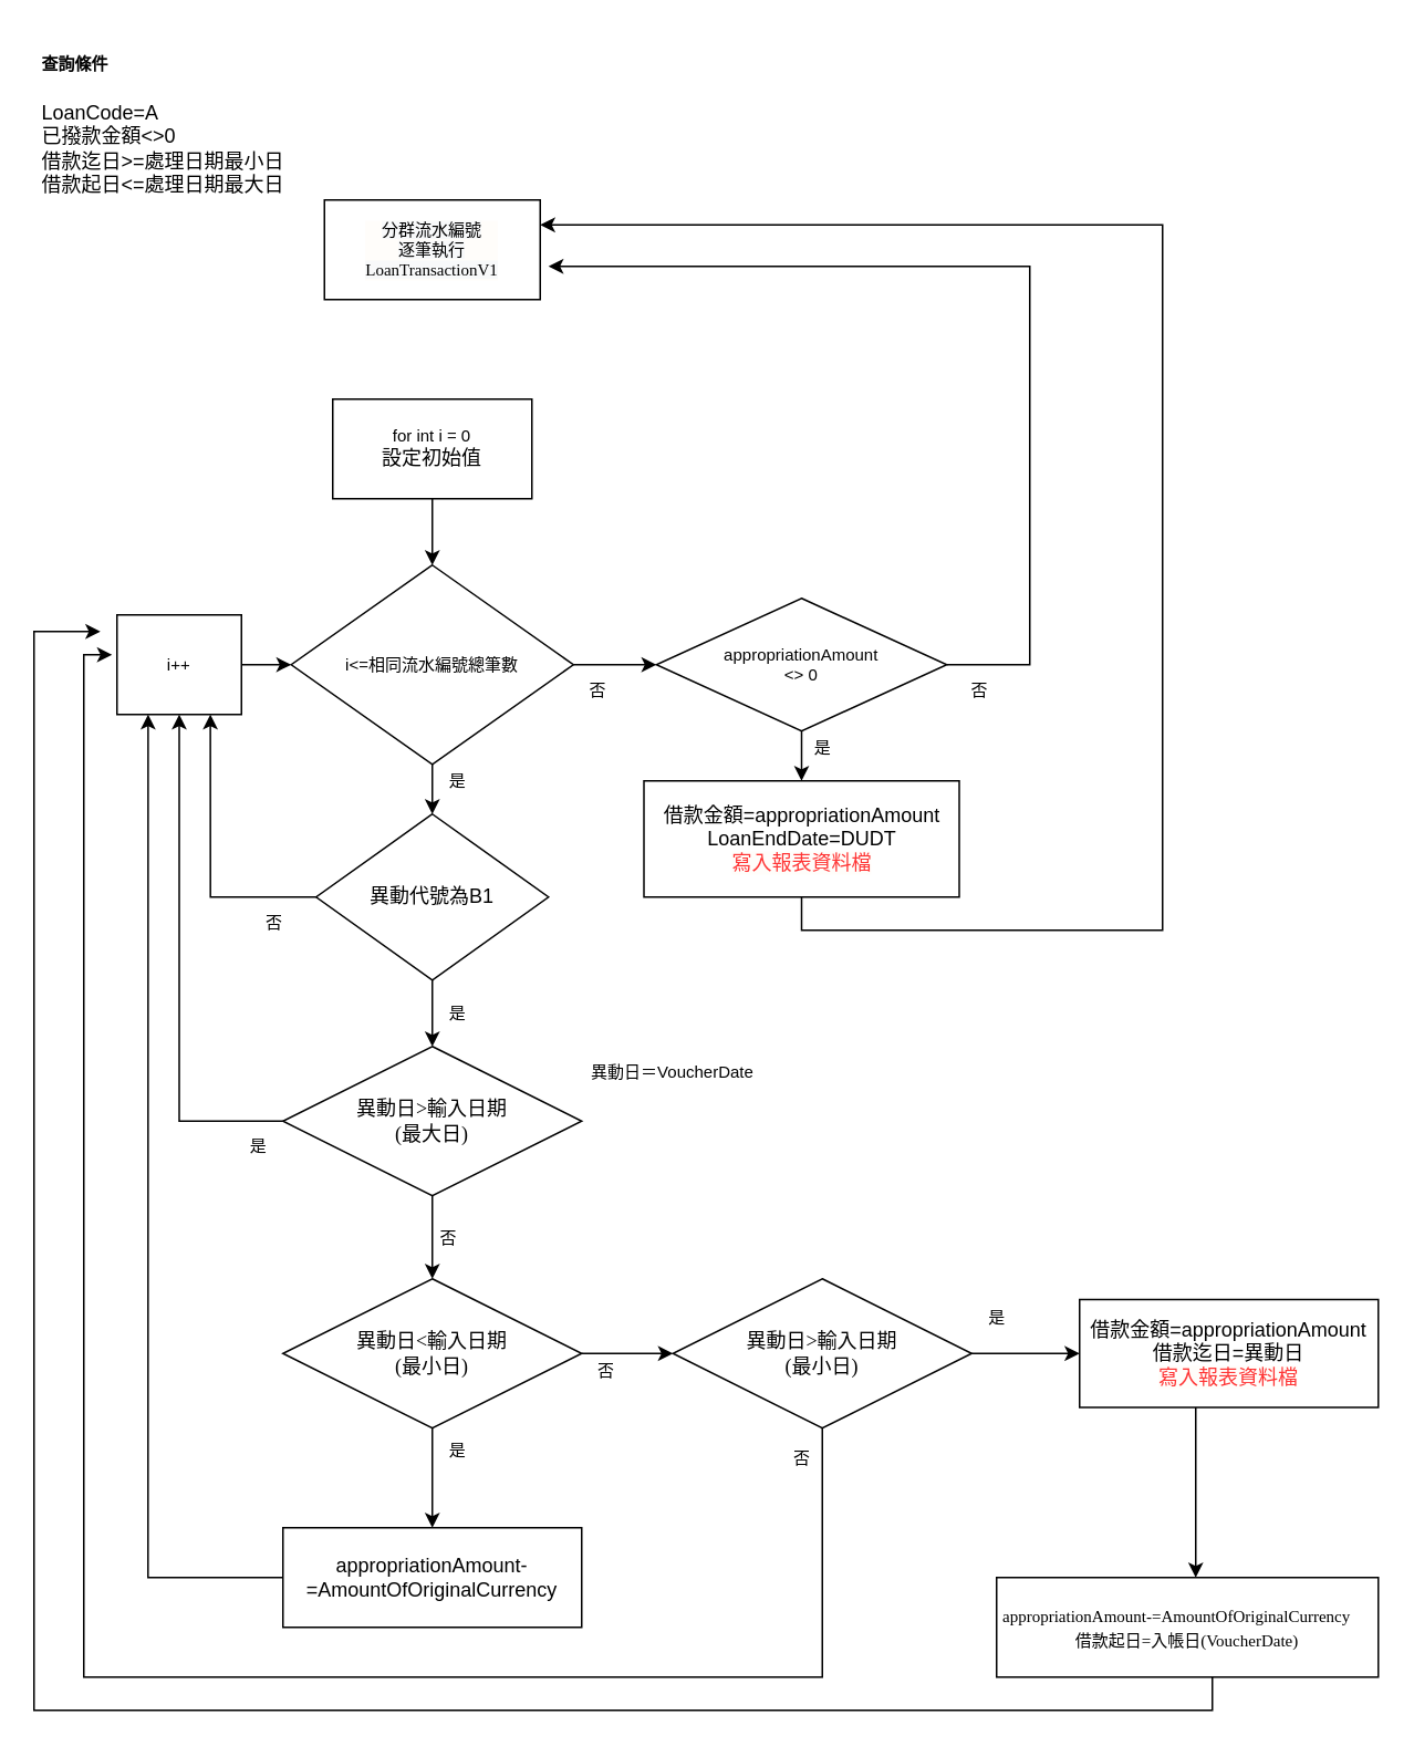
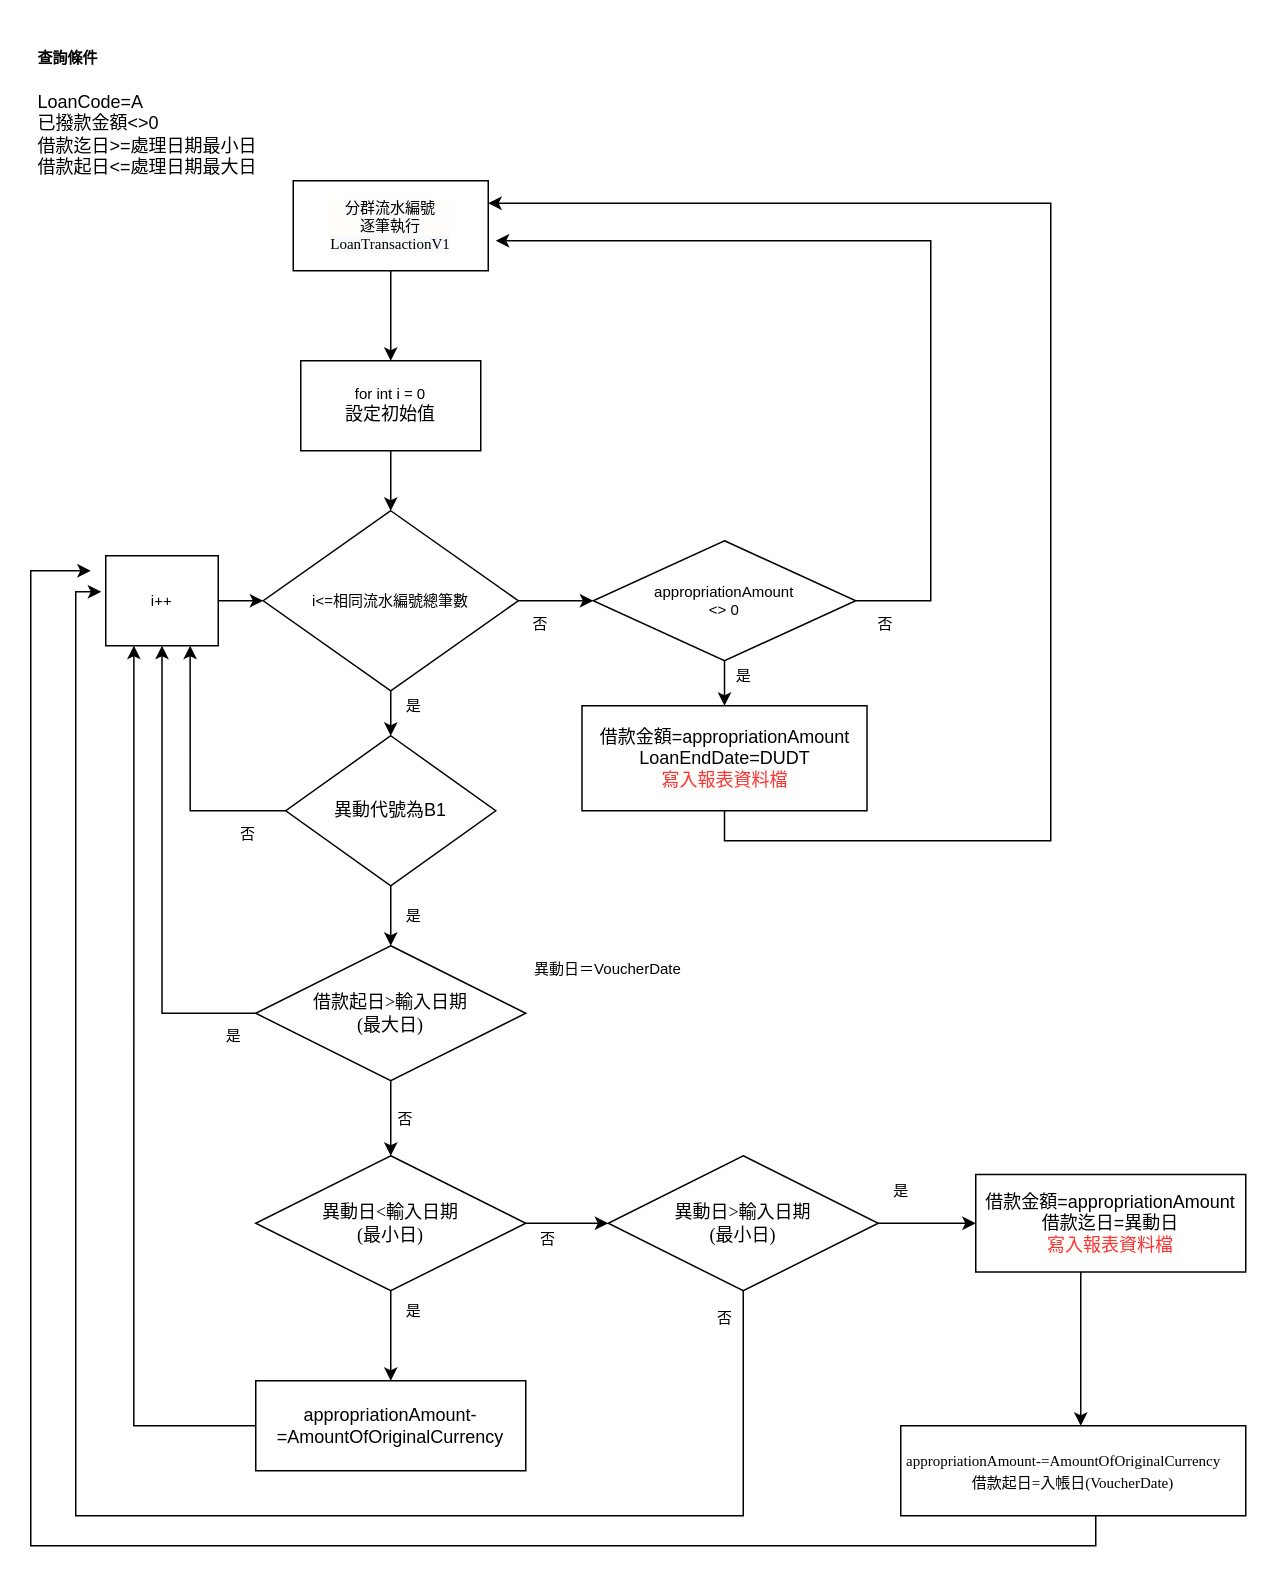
  <mxCell id="0" />
  <mxCell id="1" parent="0" />
  <mxCell id="2" value="" style="edgeStyle=orthogonalEdgeStyle;rounded=0;orthogonalLoop=1;jettySize=auto;html=1;labelBackgroundColor=default;fontSize=10;fontColor=default;strokeColor=default;" edge="1" parent="1" source="4" target="7"><mxGeometry relative="1" as="geometry" /></mxCell>
  <mxCell id="3" style="edgeStyle=orthogonalEdgeStyle;rounded=0;orthogonalLoop=1;jettySize=auto;html=1;entryX=0.75;entryY=1;entryDx=0;entryDy=0;labelBackgroundColor=default;fontSize=10;fontColor=default;strokeColor=default;" edge="1" parent="1" source="4" target="28"><mxGeometry relative="1" as="geometry" /></mxCell>
  <mxCell id="4" value="異動代號為B1" style="rhombus;whiteSpace=wrap;html=1;fontColor=default;strokeColor=default;fillColor=default;" vertex="1" parent="1"><mxGeometry x="190" y="490" width="140" height="100" as="geometry" /></mxCell>
  <mxCell id="5" value="" style="edgeStyle=orthogonalEdgeStyle;rounded=0;orthogonalLoop=1;jettySize=auto;html=1;labelBackgroundColor=default;fontColor=default;strokeColor=default;" edge="1" parent="1" source="7" target="10"><mxGeometry relative="1" as="geometry" /></mxCell>
  <mxCell id="6" style="edgeStyle=orthogonalEdgeStyle;rounded=0;orthogonalLoop=1;jettySize=auto;html=1;entryX=0.5;entryY=1;entryDx=0;entryDy=0;labelBackgroundColor=default;fontSize=10;fontColor=default;strokeColor=default;" edge="1" parent="1" source="7" target="28"><mxGeometry relative="1" as="geometry" /></mxCell>
- <mxCell id="7" value="&lt;span style=&quot;font-family: &amp;#34;fira code&amp;#34;&quot;&gt;異動日&amp;gt;&lt;/span&gt;&lt;span style=&quot;font-family: &amp;#34;microsoft jhenghei&amp;#34;&quot;&gt;輸入日期&lt;/span&gt;&lt;span style=&quot;font-family: &amp;#34;fira code&amp;#34;&quot;&gt; &lt;br&gt;(&lt;/span&gt;&lt;span style=&quot;font-family: &amp;#34;microsoft jhenghei&amp;#34;&quot;&gt;最大日&lt;/span&gt;&lt;span style=&quot;font-family: &amp;#34;fira code&amp;#34;&quot;&gt;)&lt;/span&gt;" style="rhombus;whiteSpace=wrap;html=1;fontColor=default;strokeColor=default;fillColor=default;" vertex="1" parent="1"><mxGeometry x="170" y="630" width="180" height="90" as="geometry" /></mxCell>
+ <mxCell id="7" value="&lt;span style=&quot;font-family: &amp;#34;fira code&amp;#34;&quot;&gt;借款起日&amp;gt;&lt;/span&gt;&lt;span style=&quot;font-family: &amp;#34;microsoft jhenghei&amp;#34;&quot;&gt;輸入日期&lt;/span&gt;&lt;span style=&quot;font-family: &amp;#34;fira code&amp;#34;&quot;&gt; &lt;br&gt;(&lt;/span&gt;&lt;span style=&quot;font-family: &amp;#34;microsoft jhenghei&amp;#34;&quot;&gt;最大日&lt;/span&gt;&lt;span style=&quot;font-family: &amp;#34;fira code&amp;#34;&quot;&gt;)&lt;/span&gt;" style="rhombus;whiteSpace=wrap;html=1;fontColor=default;strokeColor=default;fillColor=default;" vertex="1" parent="1"><mxGeometry x="170" y="630" width="180" height="90" as="geometry" /></mxCell>
  <mxCell id="8" value="" style="edgeStyle=orthogonalEdgeStyle;rounded=0;orthogonalLoop=1;jettySize=auto;html=1;labelBackgroundColor=default;fontColor=default;strokeColor=default;" edge="1" parent="1" source="10" target="15"><mxGeometry relative="1" as="geometry" /></mxCell>
  <mxCell id="9" value="" style="edgeStyle=orthogonalEdgeStyle;rounded=0;orthogonalLoop=1;jettySize=auto;html=1;labelBackgroundColor=default;fontSize=10;fontColor=default;strokeColor=default;" edge="1" parent="1" source="10" target="12"><mxGeometry relative="1" as="geometry" /></mxCell>
  <mxCell id="10" value="&lt;span style=&quot;font-family: &amp;#34;fira code&amp;#34;&quot;&gt;異動日&amp;lt;&lt;/span&gt;&lt;span style=&quot;font-family: &amp;#34;microsoft jhenghei&amp;#34;&quot;&gt;輸入日期&lt;/span&gt;&lt;span style=&quot;font-family: &amp;#34;fira code&amp;#34;&quot;&gt; &lt;br&gt;(&lt;/span&gt;&lt;span style=&quot;font-family: &amp;#34;microsoft jhenghei&amp;#34;&quot;&gt;最小日&lt;/span&gt;&lt;span style=&quot;font-family: &amp;#34;fira code&amp;#34;&quot;&gt;)&lt;/span&gt;" style="rhombus;whiteSpace=wrap;html=1;fontColor=default;strokeColor=default;fillColor=default;" vertex="1" parent="1"><mxGeometry x="170" y="770" width="180" height="90" as="geometry" /></mxCell>
  <mxCell id="11" style="edgeStyle=orthogonalEdgeStyle;rounded=0;orthogonalLoop=1;jettySize=auto;html=1;entryX=0.25;entryY=1;entryDx=0;entryDy=0;labelBackgroundColor=default;fontSize=10;fontColor=default;strokeColor=default;" edge="1" parent="1" source="12" target="28"><mxGeometry relative="1" as="geometry" /></mxCell>
  <mxCell id="12" value="appropriationAmount-=AmountOfOriginalCurrency" style="rounded=0;whiteSpace=wrap;html=1;fontColor=default;strokeColor=default;fillColor=default;" vertex="1" parent="1"><mxGeometry x="170" y="920" width="180" height="60" as="geometry" /></mxCell>
  <mxCell id="13" style="edgeStyle=orthogonalEdgeStyle;rounded=0;orthogonalLoop=1;jettySize=auto;html=1;labelBackgroundColor=default;fontSize=10;fontColor=default;strokeColor=default;entryX=-0.04;entryY=0.4;entryDx=0;entryDy=0;entryPerimeter=0;" edge="1" parent="1" source="15" target="28"><mxGeometry relative="1" as="geometry"><mxPoint x="40" y="530" as="targetPoint" /><Array as="points"><mxPoint x="495" y="1010" /><mxPoint x="50" y="1010" /><mxPoint x="50" y="394" /></Array></mxGeometry></mxCell>
  <mxCell id="14" style="edgeStyle=orthogonalEdgeStyle;rounded=0;orthogonalLoop=1;jettySize=auto;html=1;labelBackgroundColor=default;fontSize=10;fontColor=default;strokeColor=default;entryX=0;entryY=0.5;entryDx=0;entryDy=0;" edge="1" parent="1" source="15" target="17"><mxGeometry relative="1" as="geometry"><mxPoint x="710" y="815" as="targetPoint" /></mxGeometry></mxCell>
  <mxCell id="15" value="&lt;span style=&quot;font-family: &amp;quot;fira code&amp;quot;&quot;&gt;異動日&lt;/span&gt;&lt;span style=&quot;font-family: &amp;quot;fira code&amp;quot;&quot;&gt;&amp;gt;&lt;/span&gt;&lt;span style=&quot;font-family: &amp;quot;microsoft jhenghei&amp;quot;&quot;&gt;輸入日期&lt;/span&gt;&lt;span style=&quot;font-family: &amp;quot;fira code&amp;quot;&quot;&gt; &lt;br&gt;(&lt;/span&gt;&lt;span style=&quot;font-family: &amp;quot;microsoft jhenghei&amp;quot;&quot;&gt;最小日&lt;/span&gt;&lt;span style=&quot;font-family: &amp;quot;fira code&amp;quot;&quot;&gt;)&lt;/span&gt;" style="rhombus;whiteSpace=wrap;html=1;fontColor=default;strokeColor=default;fillColor=default;" vertex="1" parent="1"><mxGeometry x="405" y="770" width="180" height="90" as="geometry" /></mxCell>
  <mxCell id="16" value="" style="edgeStyle=orthogonalEdgeStyle;rounded=0;orthogonalLoop=1;jettySize=auto;html=1;labelBackgroundColor=default;fontColor=default;strokeColor=default;" edge="1" parent="1" source="17" target="19"><mxGeometry relative="1" as="geometry"><Array as="points"><mxPoint x="720" y="870" /><mxPoint x="720" y="870" /></Array></mxGeometry></mxCell>
  <mxCell id="17" value="借款金額=appropriationAmount&lt;br&gt;借款迄日=異動日&lt;br&gt;&lt;span style=&quot;background-color: rgb(255 , 253 , 250)&quot;&gt;&lt;font color=&quot;#ff3333&quot;&gt;寫入報表資料檔&lt;/font&gt;&lt;/span&gt;" style="rounded=0;whiteSpace=wrap;html=1;fontColor=default;strokeColor=default;fillColor=default;" vertex="1" parent="1"><mxGeometry x="650" y="782.5" width="180" height="65" as="geometry" /></mxCell>
  <mxCell id="18" style="edgeStyle=orthogonalEdgeStyle;rounded=0;orthogonalLoop=1;jettySize=auto;html=1;labelBackgroundColor=default;fontSize=10;fontColor=default;strokeColor=default;" edge="1" parent="1" source="19"><mxGeometry relative="1" as="geometry"><mxPoint x="60" y="380" as="targetPoint" /><Array as="points"><mxPoint x="730" y="1030" /><mxPoint x="20" y="1030" /><mxPoint x="20" y="380" /></Array></mxGeometry></mxCell>
  <mxCell id="19" value="&lt;p style=&quot;margin: 0in ; font-family: &amp;quot;fira code&amp;quot;&quot; lang=&quot;en-US&quot;&gt;&lt;font style=&quot;font-size: 10px&quot;&gt;appropriationAmount-=AmountOfOriginalCurrency&amp;nbsp; &amp;nbsp; &amp;nbsp; &lt;br&gt;借款起日=&lt;span style=&quot;font-family: &amp;quot;microsoft jhenghei&amp;quot;&quot;&gt;入帳日&lt;/span&gt;(VoucherDate)&lt;/font&gt;&lt;/p&gt;" style="whiteSpace=wrap;html=1;rounded=0;fillColor=default;strokeColor=default;fontColor=default;" vertex="1" parent="1"><mxGeometry x="600" y="950" width="230" height="60" as="geometry" /></mxCell>
+ <mxCell id="20" value="" style="edgeStyle=orthogonalEdgeStyle;rounded=0;orthogonalLoop=1;jettySize=auto;html=1;labelBackgroundColor=default;fontSize=10;fontColor=default;strokeColor=default;" edge="1" parent="1" source="21" target="23"><mxGeometry relative="1" as="geometry" /></mxCell>
  <mxCell id="21" value="&lt;span style=&quot;background-color: rgb(248 , 249 , 250)&quot;&gt;分群流水編號&lt;br&gt;&lt;/span&gt;&lt;span style=&quot;background-color: rgb(248 , 249 , 250)&quot;&gt;逐筆執行&lt;br&gt;&lt;/span&gt;&lt;span style=&quot;font-family: &amp;#34;fira code&amp;#34; ; background-color: rgb(248 , 249 , 250)&quot;&gt;LoanTransactionV1&lt;/span&gt;&lt;span style=&quot;background-color: rgb(248 , 249 , 250)&quot;&gt;&lt;br&gt;&lt;/span&gt;" style="rounded=0;whiteSpace=wrap;html=1;labelBackgroundColor=#FFFDFA;fontSize=10;fontColor=default;strokeColor=default;fillColor=default;" vertex="1" parent="1"><mxGeometry x="195" y="120" width="130" height="60" as="geometry" /></mxCell>
  <mxCell id="22" value="" style="edgeStyle=orthogonalEdgeStyle;rounded=0;orthogonalLoop=1;jettySize=auto;html=1;labelBackgroundColor=default;fontSize=10;fontColor=default;strokeColor=default;" edge="1" parent="1" source="23" target="26"><mxGeometry relative="1" as="geometry" /></mxCell>
  <mxCell id="23" value="for int i = 0&lt;br&gt;&lt;span style=&quot;font-size: 12px;&quot;&gt;設定初始值&lt;/span&gt;" style="rounded=0;whiteSpace=wrap;html=1;labelBackgroundColor=default;fontSize=10;fontColor=default;strokeColor=default;fillColor=default;" vertex="1" parent="1"><mxGeometry x="200" y="240" width="120" height="60" as="geometry" /></mxCell>
  <mxCell id="24" style="edgeStyle=orthogonalEdgeStyle;rounded=0;orthogonalLoop=1;jettySize=auto;html=1;exitX=0.5;exitY=1;exitDx=0;exitDy=0;labelBackgroundColor=default;fontSize=10;fontColor=default;strokeColor=default;" edge="1" parent="1" source="26" target="4"><mxGeometry relative="1" as="geometry" /></mxCell>
  <mxCell id="25" style="edgeStyle=orthogonalEdgeStyle;rounded=0;orthogonalLoop=1;jettySize=auto;html=1;labelBackgroundColor=default;fontSize=10;fontColor=default;strokeColor=default;entryX=0;entryY=0.5;entryDx=0;entryDy=0;" edge="1" parent="1" source="26" target="31"><mxGeometry relative="1" as="geometry"><mxPoint x="390" y="400" as="targetPoint" /></mxGeometry></mxCell>
  <mxCell id="26" value="i&amp;lt;=相同流水編號總筆數" style="rhombus;whiteSpace=wrap;html=1;labelBackgroundColor=default;fontSize=10;fontColor=default;strokeColor=default;fillColor=default;" vertex="1" parent="1"><mxGeometry x="175" y="340" width="170" height="120" as="geometry" /></mxCell>
  <mxCell id="27" style="edgeStyle=orthogonalEdgeStyle;rounded=0;orthogonalLoop=1;jettySize=auto;html=1;labelBackgroundColor=default;fontSize=10;fontColor=default;strokeColor=default;entryX=0;entryY=0.5;entryDx=0;entryDy=0;" edge="1" parent="1" source="28" target="26"><mxGeometry relative="1" as="geometry"><mxPoint x="170" y="400" as="targetPoint" /></mxGeometry></mxCell>
  <mxCell id="28" value="i++" style="rounded=0;whiteSpace=wrap;html=1;labelBackgroundColor=default;fontSize=10;fontColor=default;strokeColor=default;fillColor=default;" vertex="1" parent="1"><mxGeometry x="70" y="370" width="75" height="60" as="geometry" /></mxCell>
  <mxCell id="29" value="" style="edgeStyle=orthogonalEdgeStyle;rounded=0;orthogonalLoop=1;jettySize=auto;html=1;labelBackgroundColor=default;fontSize=10;fontColor=default;strokeColor=default;" edge="1" parent="1" source="31" target="33"><mxGeometry relative="1" as="geometry" /></mxCell>
  <mxCell id="30" style="edgeStyle=orthogonalEdgeStyle;rounded=0;orthogonalLoop=1;jettySize=auto;html=1;labelBackgroundColor=default;fontSize=10;fontColor=default;strokeColor=default;" edge="1" parent="1" source="31"><mxGeometry relative="1" as="geometry"><mxPoint x="330" y="160" as="targetPoint" /><Array as="points"><mxPoint x="620" y="400" /><mxPoint x="620" y="160" /><mxPoint x="360" y="160" /></Array></mxGeometry></mxCell>
  <mxCell id="31" value="appropriationAmount&lt;br&gt;&amp;lt;&amp;gt; 0" style="rhombus;whiteSpace=wrap;html=1;labelBackgroundColor=default;fontSize=10;fontColor=default;strokeColor=default;fillColor=default;" vertex="1" parent="1"><mxGeometry x="395" y="360" width="175" height="80" as="geometry" /></mxCell>
  <mxCell id="32" style="edgeStyle=orthogonalEdgeStyle;rounded=0;orthogonalLoop=1;jettySize=auto;html=1;exitX=0.5;exitY=1;exitDx=0;exitDy=0;labelBackgroundColor=default;fontSize=10;fontColor=default;strokeColor=default;entryX=1;entryY=0.25;entryDx=0;entryDy=0;" edge="1" parent="1" source="33" target="21"><mxGeometry relative="1" as="geometry"><mxPoint x="340" y="120" as="targetPoint" /><Array as="points"><mxPoint x="483" y="560" /><mxPoint x="700" y="560" /><mxPoint x="700" y="135" /></Array></mxGeometry></mxCell>
  <mxCell id="33" value="借款金額=appropriationAmount&lt;br&gt;LoanEndDate=DUDT&lt;br&gt;&lt;span style=&quot;background-color: rgb(255 , 253 , 250)&quot;&gt;&lt;font color=&quot;#ff3333&quot;&gt;寫入報表資料檔&lt;/font&gt;&lt;/span&gt;" style="rounded=0;whiteSpace=wrap;html=1;fontColor=default;strokeColor=default;fillColor=default;" vertex="1" parent="1"><mxGeometry x="387.5" y="470" width="190" height="70" as="geometry" /></mxCell>
  <mxCell id="34" value="&lt;h1&gt;&lt;font style=&quot;font-size: 10px&quot;&gt;查詢條件&lt;/font&gt;&lt;/h1&gt;&lt;p&gt;&lt;span style=&quot;font-size: 12px ; text-align: center&quot;&gt;LoanCode=A&lt;/span&gt;&lt;br style=&quot;font-size: 12px ; text-align: center&quot;&gt;&lt;span style=&quot;font-size: 12px ; text-align: center&quot;&gt;已撥款金額&amp;lt;&amp;gt;0&lt;/span&gt;&lt;br style=&quot;font-size: 12px ; text-align: center&quot;&gt;&lt;span style=&quot;font-size: 12px ; text-align: center&quot;&gt;借款迄日&amp;gt;=處理日期最小日&lt;/span&gt;&lt;br style=&quot;font-size: 12px ; text-align: center&quot;&gt;&lt;span style=&quot;font-size: 12px ; text-align: center&quot;&gt;借款起日&amp;lt;=處理日期最大日&lt;/span&gt;&lt;br&gt;&lt;/p&gt;" style="text;html=1;strokeColor=none;fillColor=none;spacing=5;spacingTop=-20;whiteSpace=wrap;overflow=hidden;rounded=0;labelBackgroundColor=default;fontSize=10;fontColor=default;" vertex="1" parent="1"><mxGeometry x="20" y="20" width="160" height="100" as="geometry" /></mxCell>
  <mxCell id="35" value="是" style="text;html=1;resizable=0;autosize=1;align=center;verticalAlign=middle;points=[];fillColor=none;strokeColor=none;rounded=0;labelBackgroundColor=default;fontSize=10;fontColor=default;" vertex="1" parent="1"><mxGeometry x="260" y="460" width="30" height="20" as="geometry" /></mxCell>
  <mxCell id="36" value="是" style="text;html=1;resizable=0;autosize=1;align=center;verticalAlign=middle;points=[];fillColor=none;strokeColor=none;rounded=0;labelBackgroundColor=default;fontSize=10;fontColor=default;" vertex="1" parent="1"><mxGeometry x="260" y="600" width="30" height="20" as="geometry" /></mxCell>
  <mxCell id="37" value="是" style="text;html=1;resizable=0;autosize=1;align=center;verticalAlign=middle;points=[];fillColor=none;strokeColor=none;rounded=0;labelBackgroundColor=default;fontSize=10;fontColor=default;" vertex="1" parent="1"><mxGeometry x="140" y="680" width="30" height="20" as="geometry" /></mxCell>
  <mxCell id="38" value="是" style="text;html=1;resizable=0;autosize=1;align=center;verticalAlign=middle;points=[];fillColor=none;strokeColor=none;rounded=0;labelBackgroundColor=default;fontSize=10;fontColor=default;" vertex="1" parent="1"><mxGeometry x="480" y="440" width="30" height="20" as="geometry" /></mxCell>
  <mxCell id="39" value="是" style="text;html=1;resizable=0;autosize=1;align=center;verticalAlign=middle;points=[];fillColor=none;strokeColor=none;rounded=0;labelBackgroundColor=default;fontSize=10;fontColor=default;" vertex="1" parent="1"><mxGeometry x="260" y="862.5" width="30" height="20" as="geometry" /></mxCell>
  <mxCell id="40" value="否" style="text;html=1;strokeColor=none;fillColor=none;align=center;verticalAlign=middle;whiteSpace=wrap;rounded=0;labelBackgroundColor=default;fontSize=10;fontColor=default;" vertex="1" parent="1"><mxGeometry x="560" y="400" width="60" height="30" as="geometry" /></mxCell>
  <mxCell id="41" value="否" style="text;html=1;strokeColor=none;fillColor=none;align=center;verticalAlign=middle;whiteSpace=wrap;rounded=0;labelBackgroundColor=default;fontSize=10;fontColor=default;" vertex="1" parent="1"><mxGeometry x="330" y="400" width="60" height="30" as="geometry" /></mxCell>
  <mxCell id="42" value="否" style="text;html=1;strokeColor=none;fillColor=none;align=center;verticalAlign=middle;whiteSpace=wrap;rounded=0;labelBackgroundColor=default;fontSize=10;fontColor=default;" vertex="1" parent="1"><mxGeometry x="335" y="810" width="60" height="30" as="geometry" /></mxCell>
  <mxCell id="43" value="否" style="text;html=1;strokeColor=none;fillColor=none;align=center;verticalAlign=middle;whiteSpace=wrap;rounded=0;labelBackgroundColor=default;fontSize=10;fontColor=default;" vertex="1" parent="1"><mxGeometry x="135" y="540" width="60" height="30" as="geometry" /></mxCell>
  <mxCell id="44" value="否" style="text;html=1;strokeColor=none;fillColor=none;align=center;verticalAlign=middle;whiteSpace=wrap;rounded=0;labelBackgroundColor=default;fontSize=10;fontColor=default;" vertex="1" parent="1"><mxGeometry x="240" y="730" width="60" height="30" as="geometry" /></mxCell>
  <mxCell id="45" value="否" style="text;html=1;strokeColor=none;fillColor=none;align=center;verticalAlign=middle;whiteSpace=wrap;rounded=0;labelBackgroundColor=default;fontSize=10;fontColor=default;" vertex="1" parent="1"><mxGeometry x="452.5" y="862.5" width="60" height="30" as="geometry" /></mxCell>
  <mxCell id="46" value="異動日＝VoucherDate" style="text;html=1;strokeColor=none;fillColor=none;align=center;verticalAlign=middle;whiteSpace=wrap;rounded=0;labelBackgroundColor=default;fontSize=10;fontColor=default;" vertex="1" parent="1"><mxGeometry x="335" y="630" width="140" height="30" as="geometry" /></mxCell>
  <mxCell id="47" value="是" style="text;html=1;resizable=0;autosize=1;align=center;verticalAlign=middle;points=[];fillColor=none;strokeColor=none;rounded=0;labelBackgroundColor=default;fontSize=10;fontColor=default;" vertex="1" parent="1"><mxGeometry x="585" y="782.5" width="30" height="20" as="geometry" /></mxCell>
